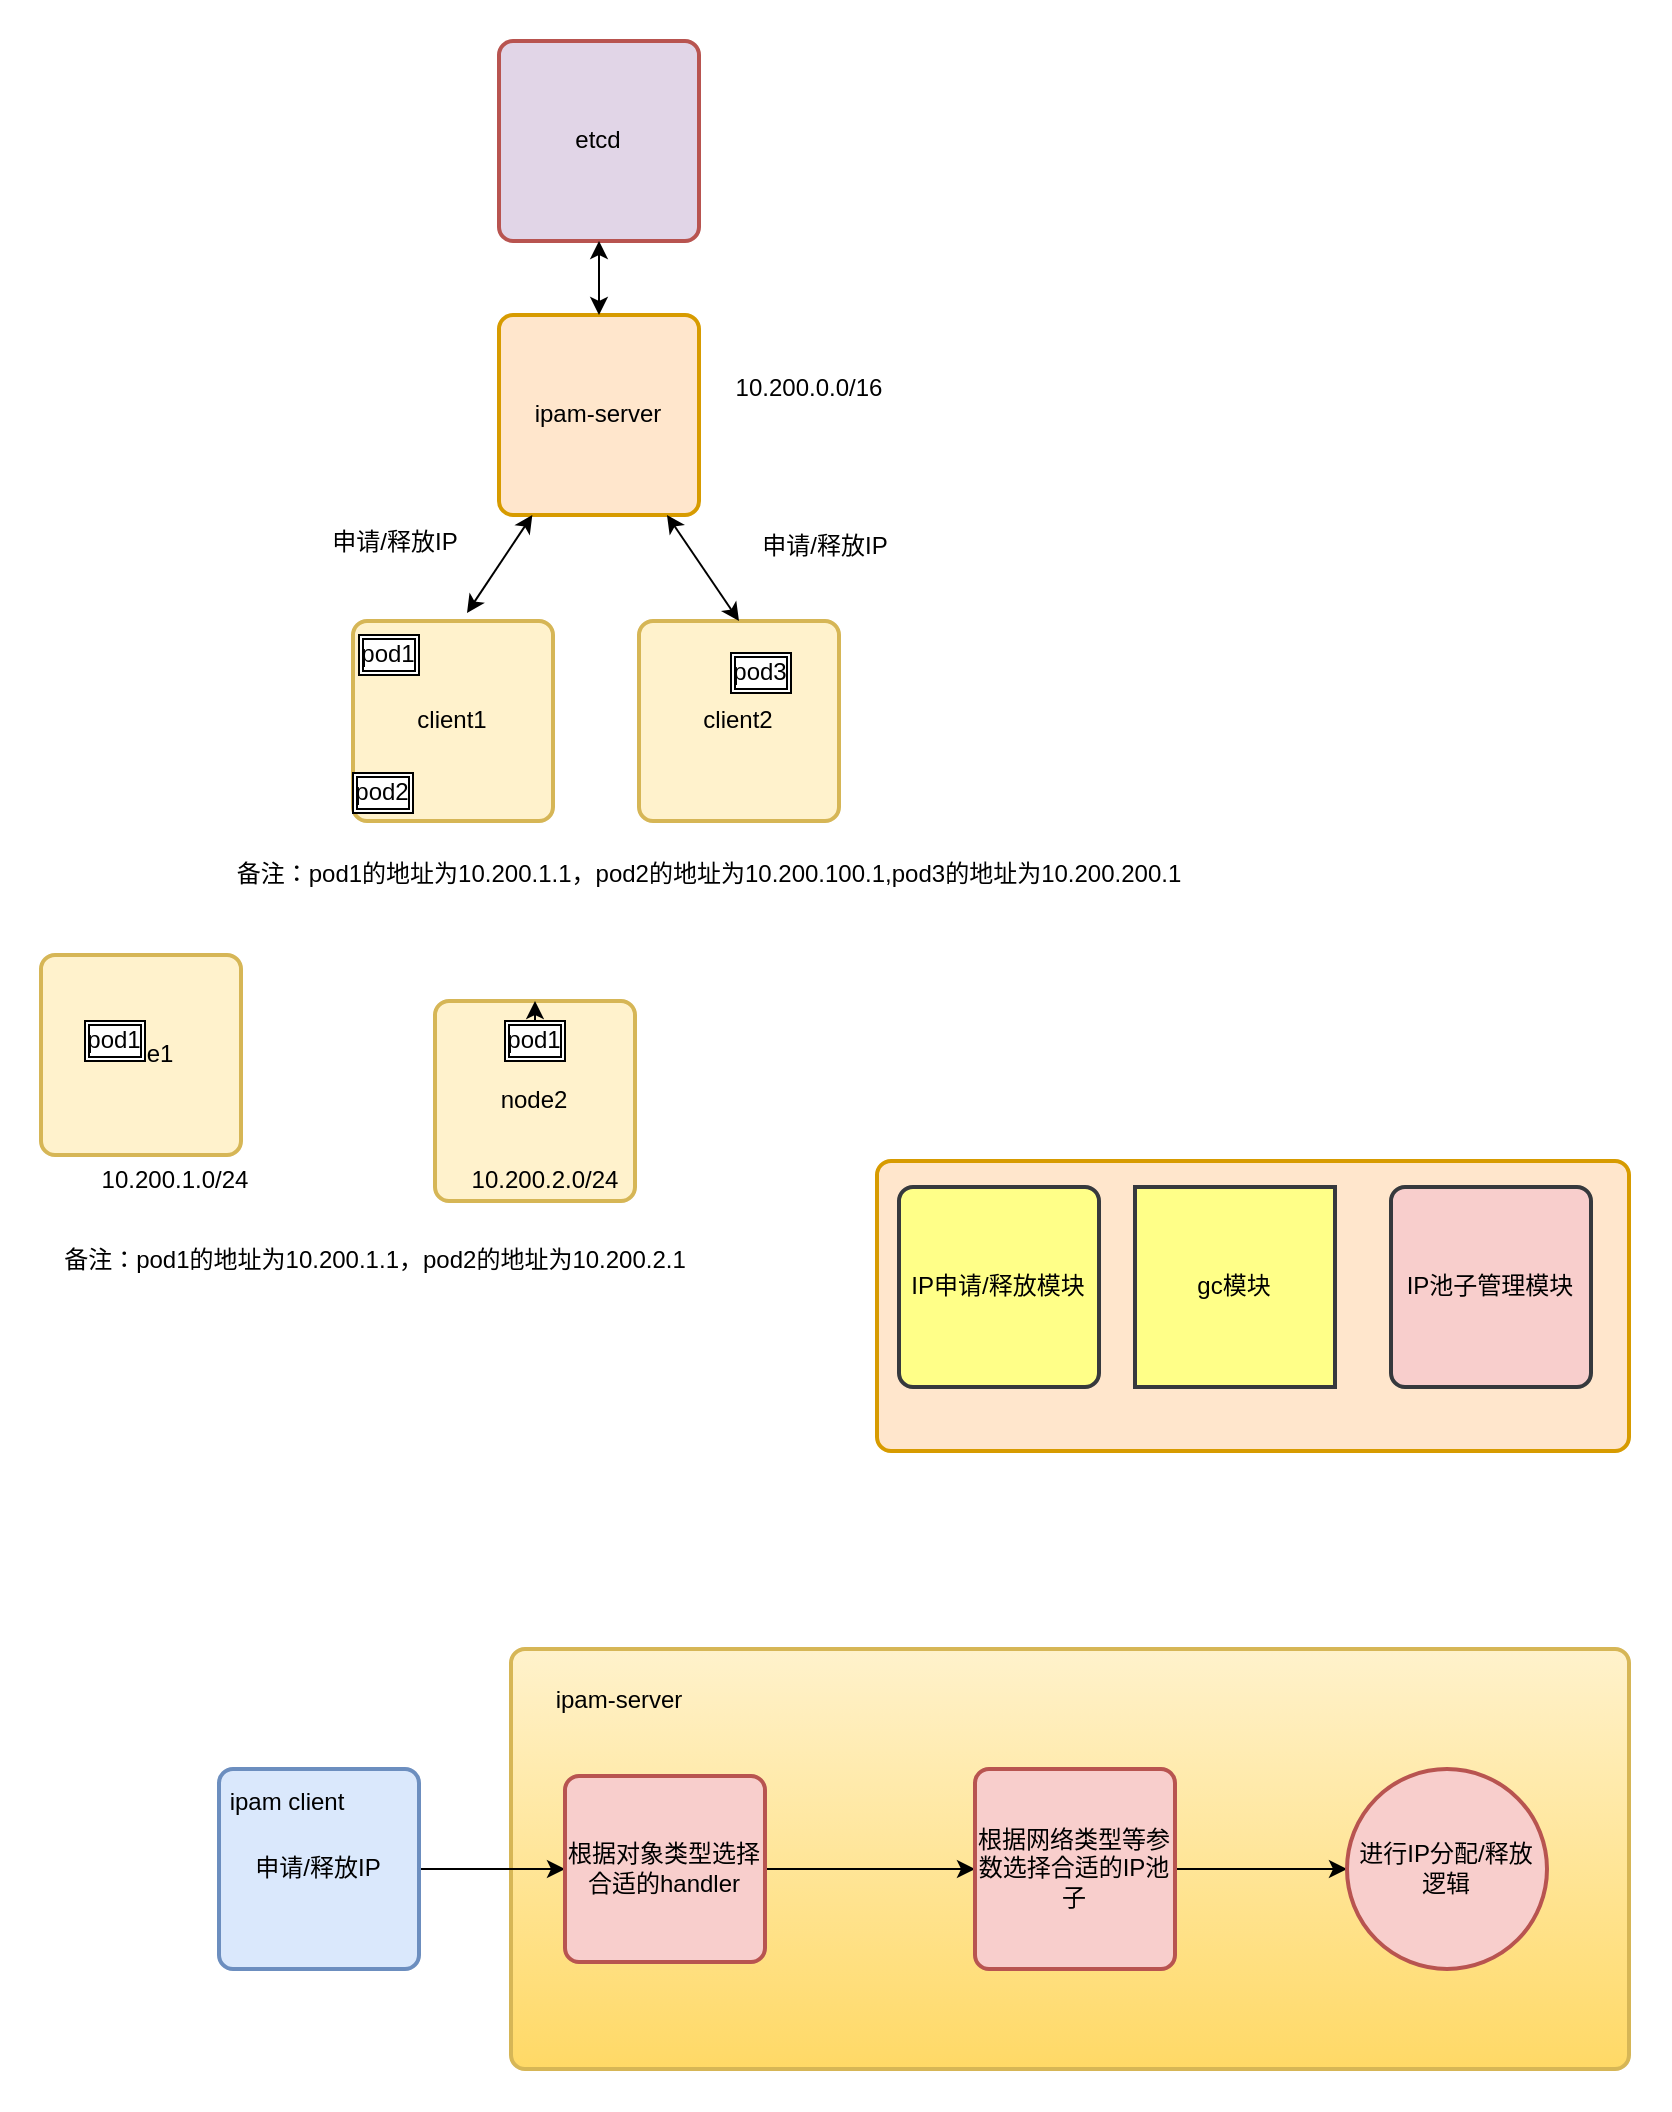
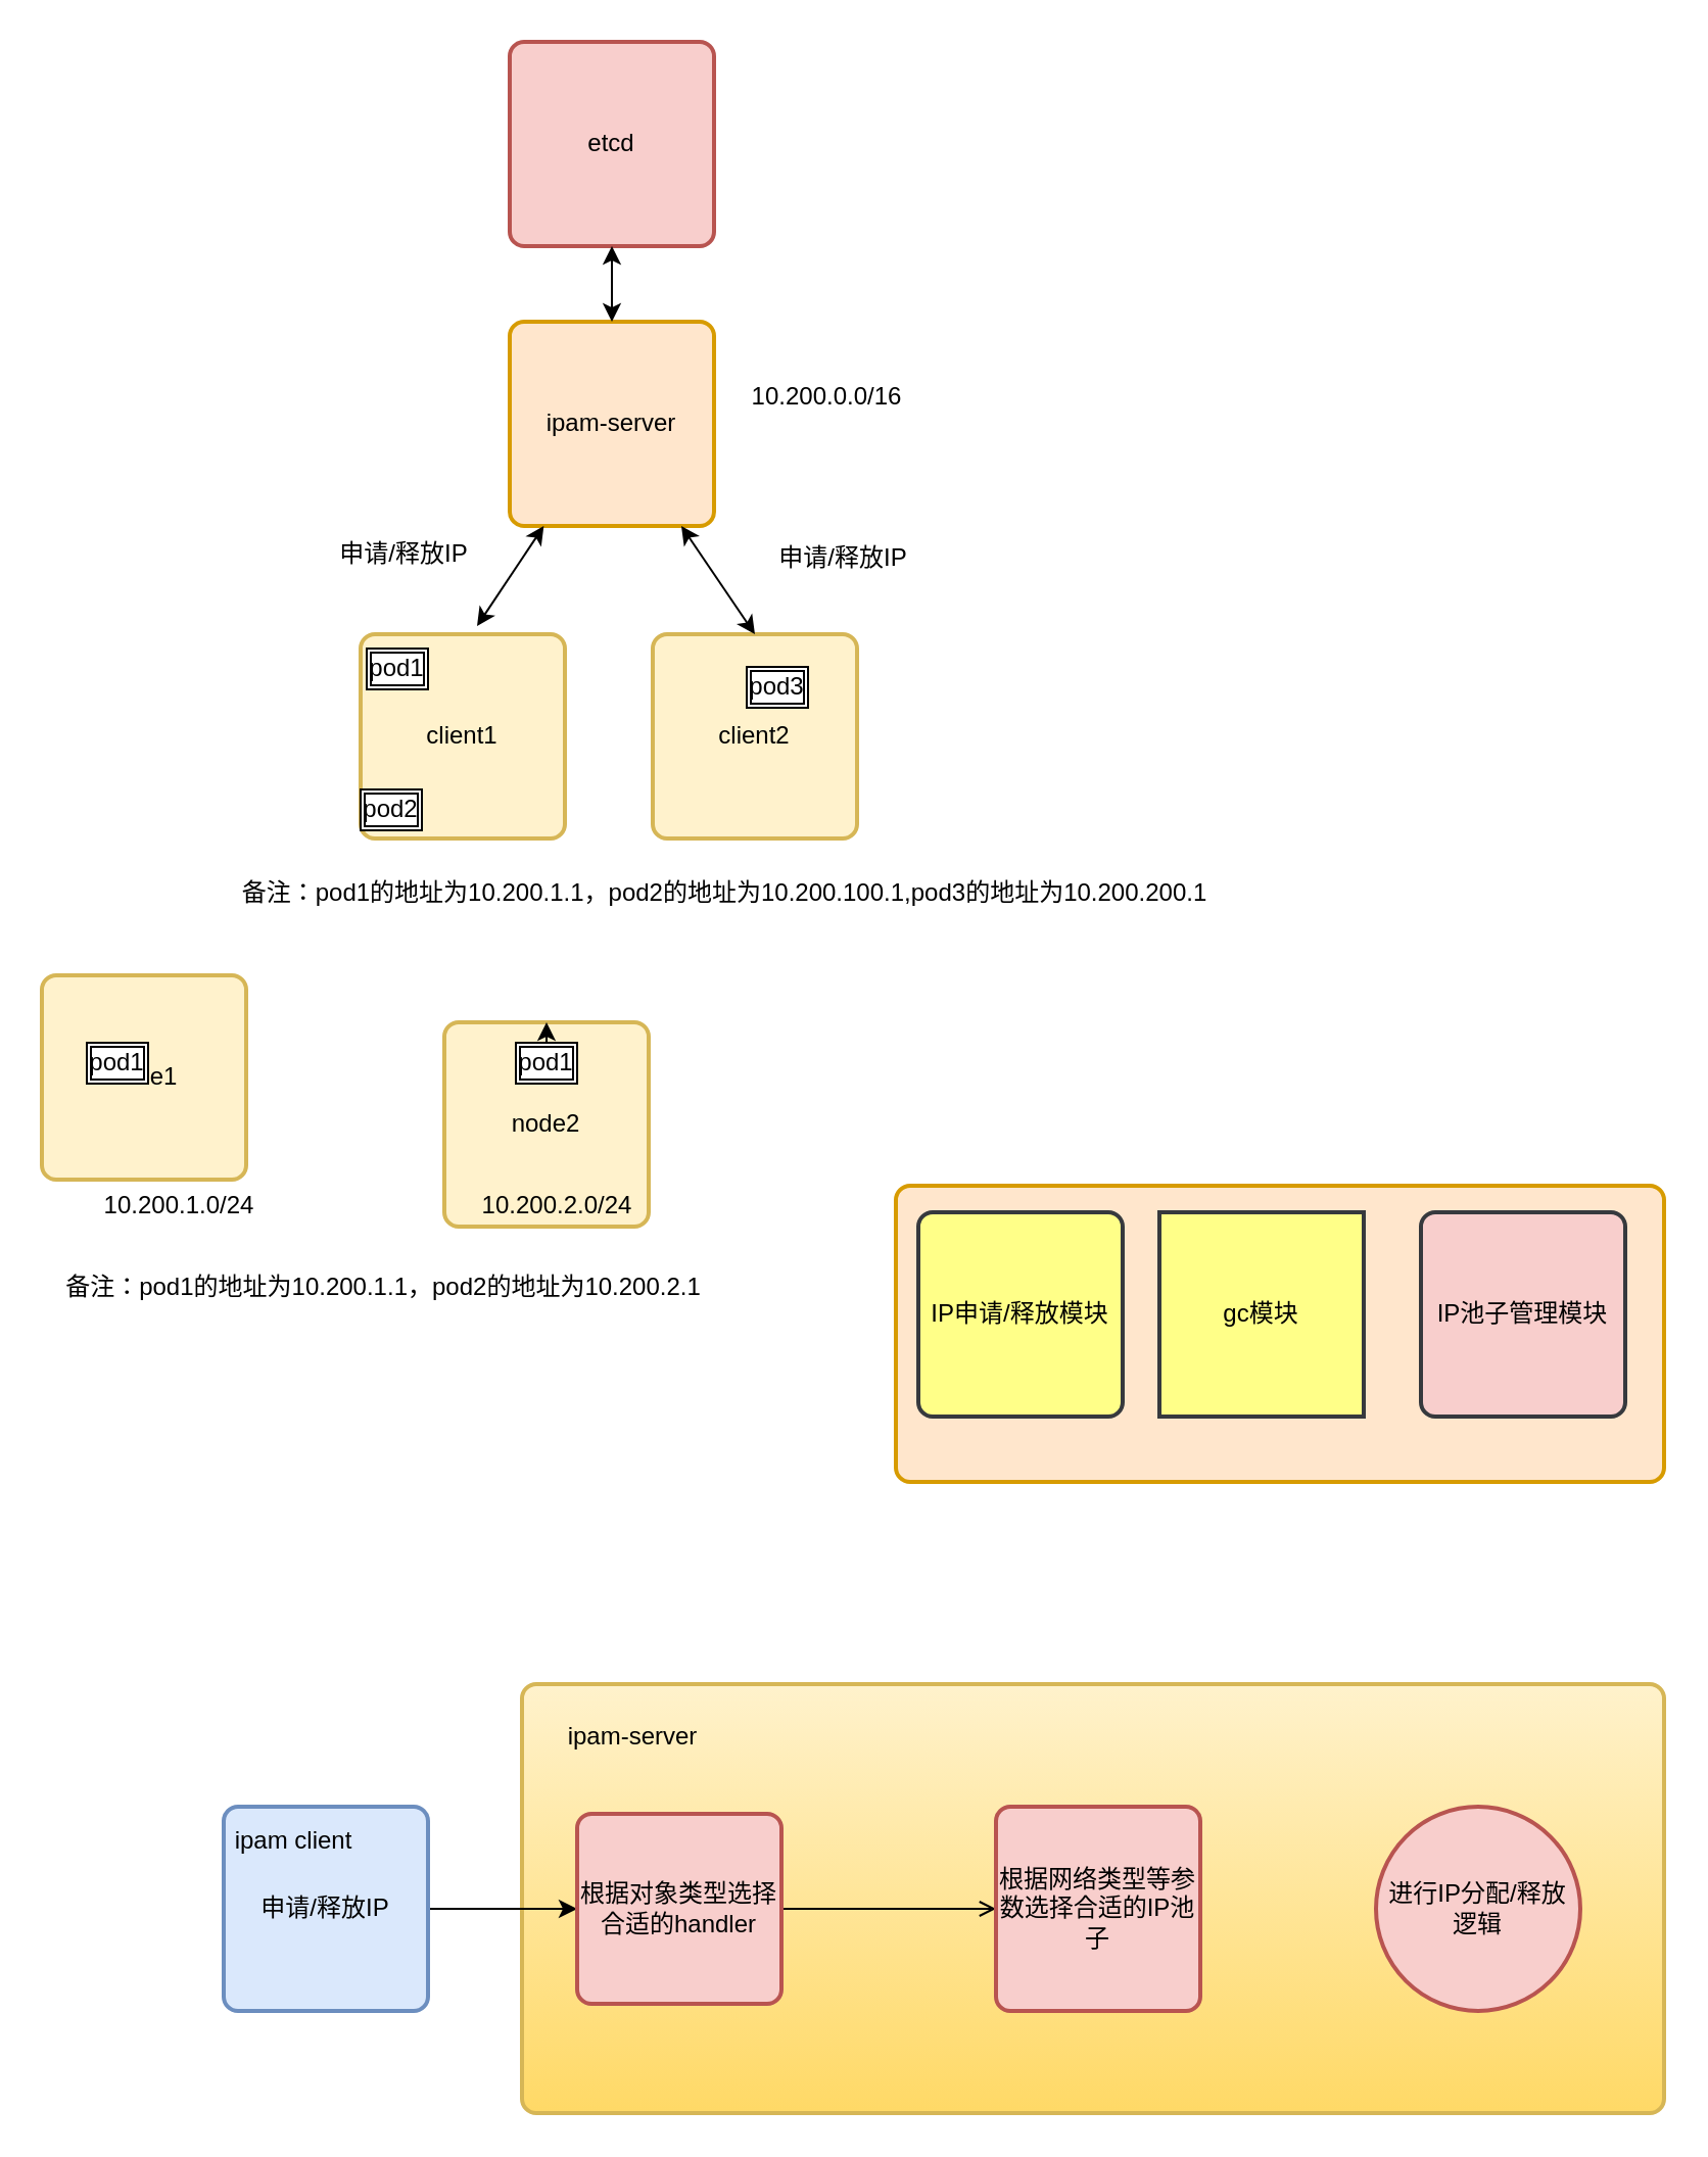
  <mxCell id="0" />
  <mxCell id="1" parent="0" />
  <mxCell id="2" value="" style="rounded=1;whiteSpace=wrap;html=1;absoluteArcSize=1;arcSize=14;strokeWidth=2;fillColor=#fff2cc;strokeColor=#d6b656;gradientColor=#ffd966;" vertex="1" parent="1"><mxGeometry x="255" y="824" width="559" height="210" as="geometry" /></mxCell>
  <mxCell id="3" value="ipam-server" style="rounded=1;whiteSpace=wrap;html=1;absoluteArcSize=1;arcSize=14;strokeWidth=2;fillColor=#ffe6cc;strokeColor=#d79b00;" parent="1" vertex="1"><mxGeometry x="249" y="157" width="100" height="100" as="geometry" /></mxCell>
  <mxCell id="4" value="client1" style="rounded=1;whiteSpace=wrap;html=1;absoluteArcSize=1;arcSize=14;strokeWidth=2;fillColor=#fff2cc;strokeColor=#d6b656;" parent="1" vertex="1"><mxGeometry x="176" y="310" width="100" height="100" as="geometry" /></mxCell>
  <mxCell id="5" value="client2" style="rounded=1;whiteSpace=wrap;html=1;absoluteArcSize=1;arcSize=14;strokeWidth=2;fillColor=#fff2cc;strokeColor=#d6b656;" parent="1" vertex="1"><mxGeometry x="319" y="310" width="100" height="100" as="geometry" /></mxCell>
  <mxCell id="6" value="" style="endArrow=classic;startArrow=classic;html=1;exitX=0.57;exitY=-0.04;exitDx=0;exitDy=0;exitPerimeter=0;" parent="1" target="3" edge="1" source="4"><mxGeometry width="50" height="50" relative="1" as="geometry"><mxPoint x="169" y="318" as="sourcePoint" /><mxPoint x="219" y="268" as="targetPoint" /></mxGeometry></mxCell>
  <mxCell id="7" value="" style="endArrow=classic;startArrow=classic;html=1;exitX=0.5;exitY=0;exitDx=0;exitDy=0;" parent="1" target="3" edge="1" source="5"><mxGeometry width="50" height="50" relative="1" as="geometry"><mxPoint x="429" y="318" as="sourcePoint" /><mxPoint x="479" y="268" as="targetPoint" /></mxGeometry></mxCell>
  <mxCell id="8" value="申请/释放IP" style="text;html=1;resizable=0;autosize=1;align=center;verticalAlign=middle;points=[];fillColor=none;strokeColor=none;rounded=0;" parent="1" vertex="1"><mxGeometry x="157" y="261" width="80" height="20" as="geometry" /></mxCell>
  <mxCell id="9" value="申请/释放IP" style="text;html=1;resizable=0;autosize=1;align=center;verticalAlign=middle;points=[];fillColor=none;strokeColor=none;rounded=0;" parent="1" vertex="1"><mxGeometry x="372" y="263" width="80" height="20" as="geometry" /></mxCell>
  <mxCell id="10" value="10.200.0.0/16" style="text;html=1;resizable=0;autosize=1;align=center;verticalAlign=middle;points=[];fillColor=none;strokeColor=none;rounded=0;" parent="1" vertex="1"><mxGeometry x="359" y="184" width="90" height="20" as="geometry" /></mxCell>
  <mxCell id="11" value="pod2" style="shape=ext;double=1;rounded=0;whiteSpace=wrap;html=1;" parent="1" vertex="1"><mxGeometry x="176" y="386" width="30" height="20" as="geometry" /></mxCell>
  <mxCell id="12" value="pod1" style="shape=ext;double=1;rounded=0;whiteSpace=wrap;html=1;" parent="1" vertex="1"><mxGeometry x="179" y="317" width="30" height="20" as="geometry" /></mxCell>
  <mxCell id="13" value="pod3" style="shape=ext;double=1;rounded=0;whiteSpace=wrap;html=1;" parent="1" vertex="1"><mxGeometry x="365" y="326" width="30" height="20" as="geometry" /></mxCell>
  <mxCell id="14" value="备注：pod1的地址为10.200.1.1，pod2的地址为10.200.100.1,pod3的地址为10.200.200.1" style="text;html=1;align=center;verticalAlign=middle;resizable=0;points=[];autosize=1;" parent="1" vertex="1"><mxGeometry x="109" y="427" width="490" height="20" as="geometry" /></mxCell>
  <mxCell id="15" value="" style="edgeStyle=orthogonalEdgeStyle;rounded=0;orthogonalLoop=1;jettySize=auto;html=1;" edge="1" parent="1" source="16" target="18"><mxGeometry relative="1" as="geometry"><mxPoint x="643" y="723" as="sourcePoint" /></mxGeometry></mxCell>
  <mxCell id="16" value="申请/释放IP" style="rounded=1;whiteSpace=wrap;html=1;absoluteArcSize=1;arcSize=14;strokeWidth=2;fillColor=#dae8fc;strokeColor=#6c8ebf;" vertex="1" parent="1"><mxGeometry x="109" y="884" width="100" height="100" as="geometry" /></mxCell>
- <mxCell id="17" style="edgeStyle=orthogonalEdgeStyle;rounded=0;orthogonalLoop=1;jettySize=auto;html=1;exitX=1;exitY=0.5;exitDx=0;exitDy=0;entryX=0;entryY=0.5;entryDx=0;entryDy=0;" edge="1" parent="1" source="18" target="20"><mxGeometry relative="1" as="geometry" /></mxCell>
+ <mxCell id="17" style="edgeStyle=orthogonalEdgeStyle;rounded=0;orthogonalLoop=1;jettySize=auto;html=1;exitX=1;exitY=0.5;exitDx=0;exitDy=0;entryX=0;entryY=0.5;entryDx=0;entryDy=0;endArrow=open;" edge="1" parent="1" source="18" target="20"><mxGeometry relative="1" as="geometry" /></mxCell>
  <mxCell id="18" value="根据对象类型选择合适的handler" style="rounded=1;whiteSpace=wrap;html=1;absoluteArcSize=1;arcSize=14;strokeWidth=2;fillColor=#f8cecc;strokeColor=#b85450;" vertex="1" parent="1"><mxGeometry x="282" y="887.5" width="100" height="93" as="geometry" /></mxCell>
- <mxCell id="19" style="edgeStyle=orthogonalEdgeStyle;rounded=0;orthogonalLoop=1;jettySize=auto;html=1;exitX=1;exitY=0.5;exitDx=0;exitDy=0;" edge="1" parent="1" source="20" target="21"><mxGeometry relative="1" as="geometry" /></mxCell>
  <mxCell id="20" value="根据网络类型等参数选择合适的IP池子" style="rounded=1;whiteSpace=wrap;html=1;absoluteArcSize=1;arcSize=14;strokeWidth=2;fillColor=#f8cecc;strokeColor=#b85450;" vertex="1" parent="1"><mxGeometry x="487" y="884" width="100" height="100" as="geometry" /></mxCell>
  <mxCell id="21" value="进行IP分配/释放逻辑" style="ellipse;whiteSpace=wrap;html=1;absoluteArcSize=1;arcSize=14;strokeWidth=2;fillColor=#f8cecc;strokeColor=#b85450;" vertex="1" parent="1"><mxGeometry x="673" y="884" width="100" height="100" as="geometry" /></mxCell>
  <mxCell id="22" value="ipam-server" style="text;html=1;resizable=0;autosize=1;align=center;verticalAlign=middle;points=[];fillColor=none;strokeColor=none;rounded=0;" vertex="1" parent="1"><mxGeometry x="272.5" y="841" width="73" height="18" as="geometry" /></mxCell>
  <mxCell id="23" value="ipam client" style="text;html=1;resizable=0;autosize=1;align=center;verticalAlign=middle;points=[];fillColor=none;strokeColor=none;rounded=0;" vertex="1" parent="1"><mxGeometry x="109" y="892" width="67" height="18" as="geometry" /></mxCell>
  <mxCell id="24" value="node1" style="rounded=1;whiteSpace=wrap;html=1;absoluteArcSize=1;arcSize=14;strokeWidth=2;fillColor=#fff2cc;strokeColor=#d6b656;" vertex="1" parent="1"><mxGeometry x="20" y="477" width="100" height="100" as="geometry" /></mxCell>
  <mxCell id="25" value="node2" style="rounded=1;whiteSpace=wrap;html=1;absoluteArcSize=1;arcSize=14;strokeWidth=2;fillColor=#fff2cc;strokeColor=#d6b656;" vertex="1" parent="1"><mxGeometry x="217" y="500" width="100" height="100" as="geometry" /></mxCell>
  <mxCell id="26" value="10.200.1.0/24" style="text;html=1;resizable=0;autosize=1;align=center;verticalAlign=middle;points=[];fillColor=none;strokeColor=none;rounded=0;" vertex="1" parent="1"><mxGeometry x="42" y="580" width="90" height="20" as="geometry" /></mxCell>
  <mxCell id="27" value="10.200.2.0/24" style="text;html=1;resizable=0;autosize=1;align=center;verticalAlign=middle;points=[];fillColor=none;strokeColor=none;rounded=0;" vertex="1" parent="1"><mxGeometry x="227" y="580" width="90" height="20" as="geometry" /></mxCell>
  <mxCell id="28" value="pod1" style="shape=ext;double=1;rounded=0;whiteSpace=wrap;html=1;" vertex="1" parent="1"><mxGeometry x="42" y="510" width="30" height="20" as="geometry" /></mxCell>
  <mxCell id="29" style="edgeStyle=orthogonalEdgeStyle;rounded=0;orthogonalLoop=1;jettySize=auto;html=1;exitX=0.5;exitY=1;exitDx=0;exitDy=0;entryX=0.5;entryY=0;entryDx=0;entryDy=0;" edge="1" parent="1" source="30" target="25"><mxGeometry relative="1" as="geometry" /></mxCell>
  <mxCell id="30" value="pod1" style="shape=ext;double=1;rounded=0;whiteSpace=wrap;html=1;" vertex="1" parent="1"><mxGeometry x="252" y="510" width="30" height="20" as="geometry" /></mxCell>
  <mxCell id="31" value="备注：pod1的地址为10.200.1.1，pod2的地址为10.200.2.1" style="text;html=1;align=center;verticalAlign=middle;resizable=0;points=[];autosize=1;" vertex="1" parent="1"><mxGeometry x="22" y="620" width="330" height="20" as="geometry" /></mxCell>
  <mxCell id="32" value="" style="rounded=1;whiteSpace=wrap;html=1;absoluteArcSize=1;arcSize=14;strokeWidth=2;fillColor=#ffe6cc;strokeColor=#d79b00;" vertex="1" parent="1"><mxGeometry x="438" y="580" width="376" height="145" as="geometry" /></mxCell>
  <mxCell id="33" value="IP申请/释放模块" style="rounded=1;whiteSpace=wrap;html=1;absoluteArcSize=1;arcSize=14;strokeWidth=2;fillColor=#ffff88;strokeColor=#36393d;" vertex="1" parent="1"><mxGeometry x="449" y="593" width="100" height="100" as="geometry" /></mxCell>
  <mxCell id="34" value="gc模块" style="whiteSpace=wrap;html=1;absoluteArcSize=1;arcSize=14;strokeWidth=2;fillColor=#ffff88;strokeColor=#36393d;rounded=0;" vertex="1" parent="1"><mxGeometry x="567" y="593" width="100" height="100" as="geometry" /></mxCell>
  <mxCell id="35" value="IP池子管理模块" style="rounded=1;whiteSpace=wrap;html=1;absoluteArcSize=1;arcSize=14;strokeWidth=2;fillColor=#f8cecc;strokeColor=#36393d;" vertex="1" parent="1"><mxGeometry x="695" y="593" width="100" height="100" as="geometry" /></mxCell>
- <mxCell id="36" value="etcd" style="rounded=1;whiteSpace=wrap;html=1;absoluteArcSize=1;arcSize=14;strokeWidth=2;fillColor=#e1d5e7;strokeColor=#b85450;" vertex="1" parent="1"><mxGeometry x="249" y="20" width="100" height="100" as="geometry" /></mxCell>
+ <mxCell id="36" value="etcd" style="rounded=1;whiteSpace=wrap;html=1;absoluteArcSize=1;arcSize=14;strokeWidth=2;fillColor=#f8cecc;strokeColor=#b85450;" vertex="1" parent="1"><mxGeometry x="249" y="20" width="100" height="100" as="geometry" /></mxCell>
  <mxCell id="37" value="" style="endArrow=classic;startArrow=classic;html=1;exitX=0.5;exitY=0;exitDx=0;exitDy=0;" edge="1" parent="1" source="3" target="36"><mxGeometry width="50" height="50" relative="1" as="geometry"><mxPoint x="340" y="122" as="sourcePoint" /><mxPoint x="433.333" y="22" as="targetPoint" /></mxGeometry></mxCell>
